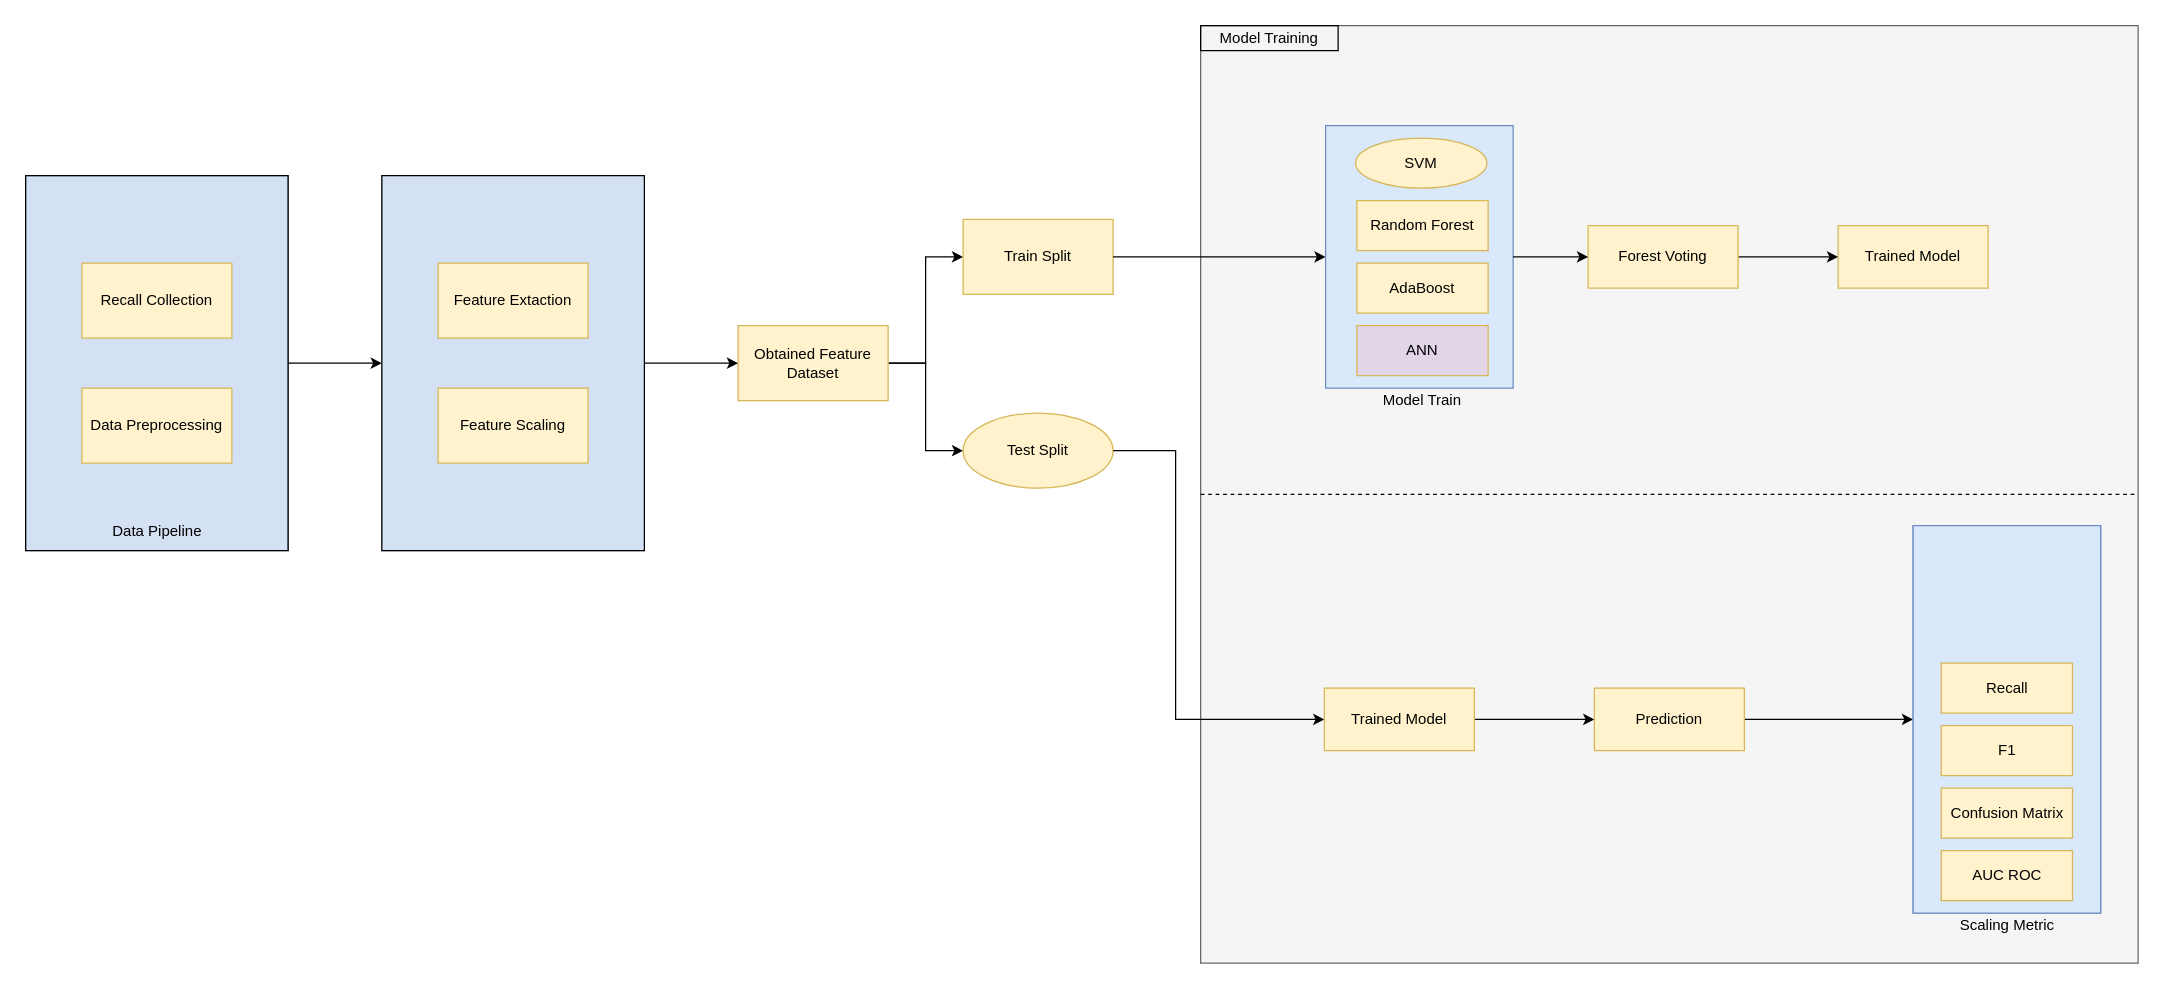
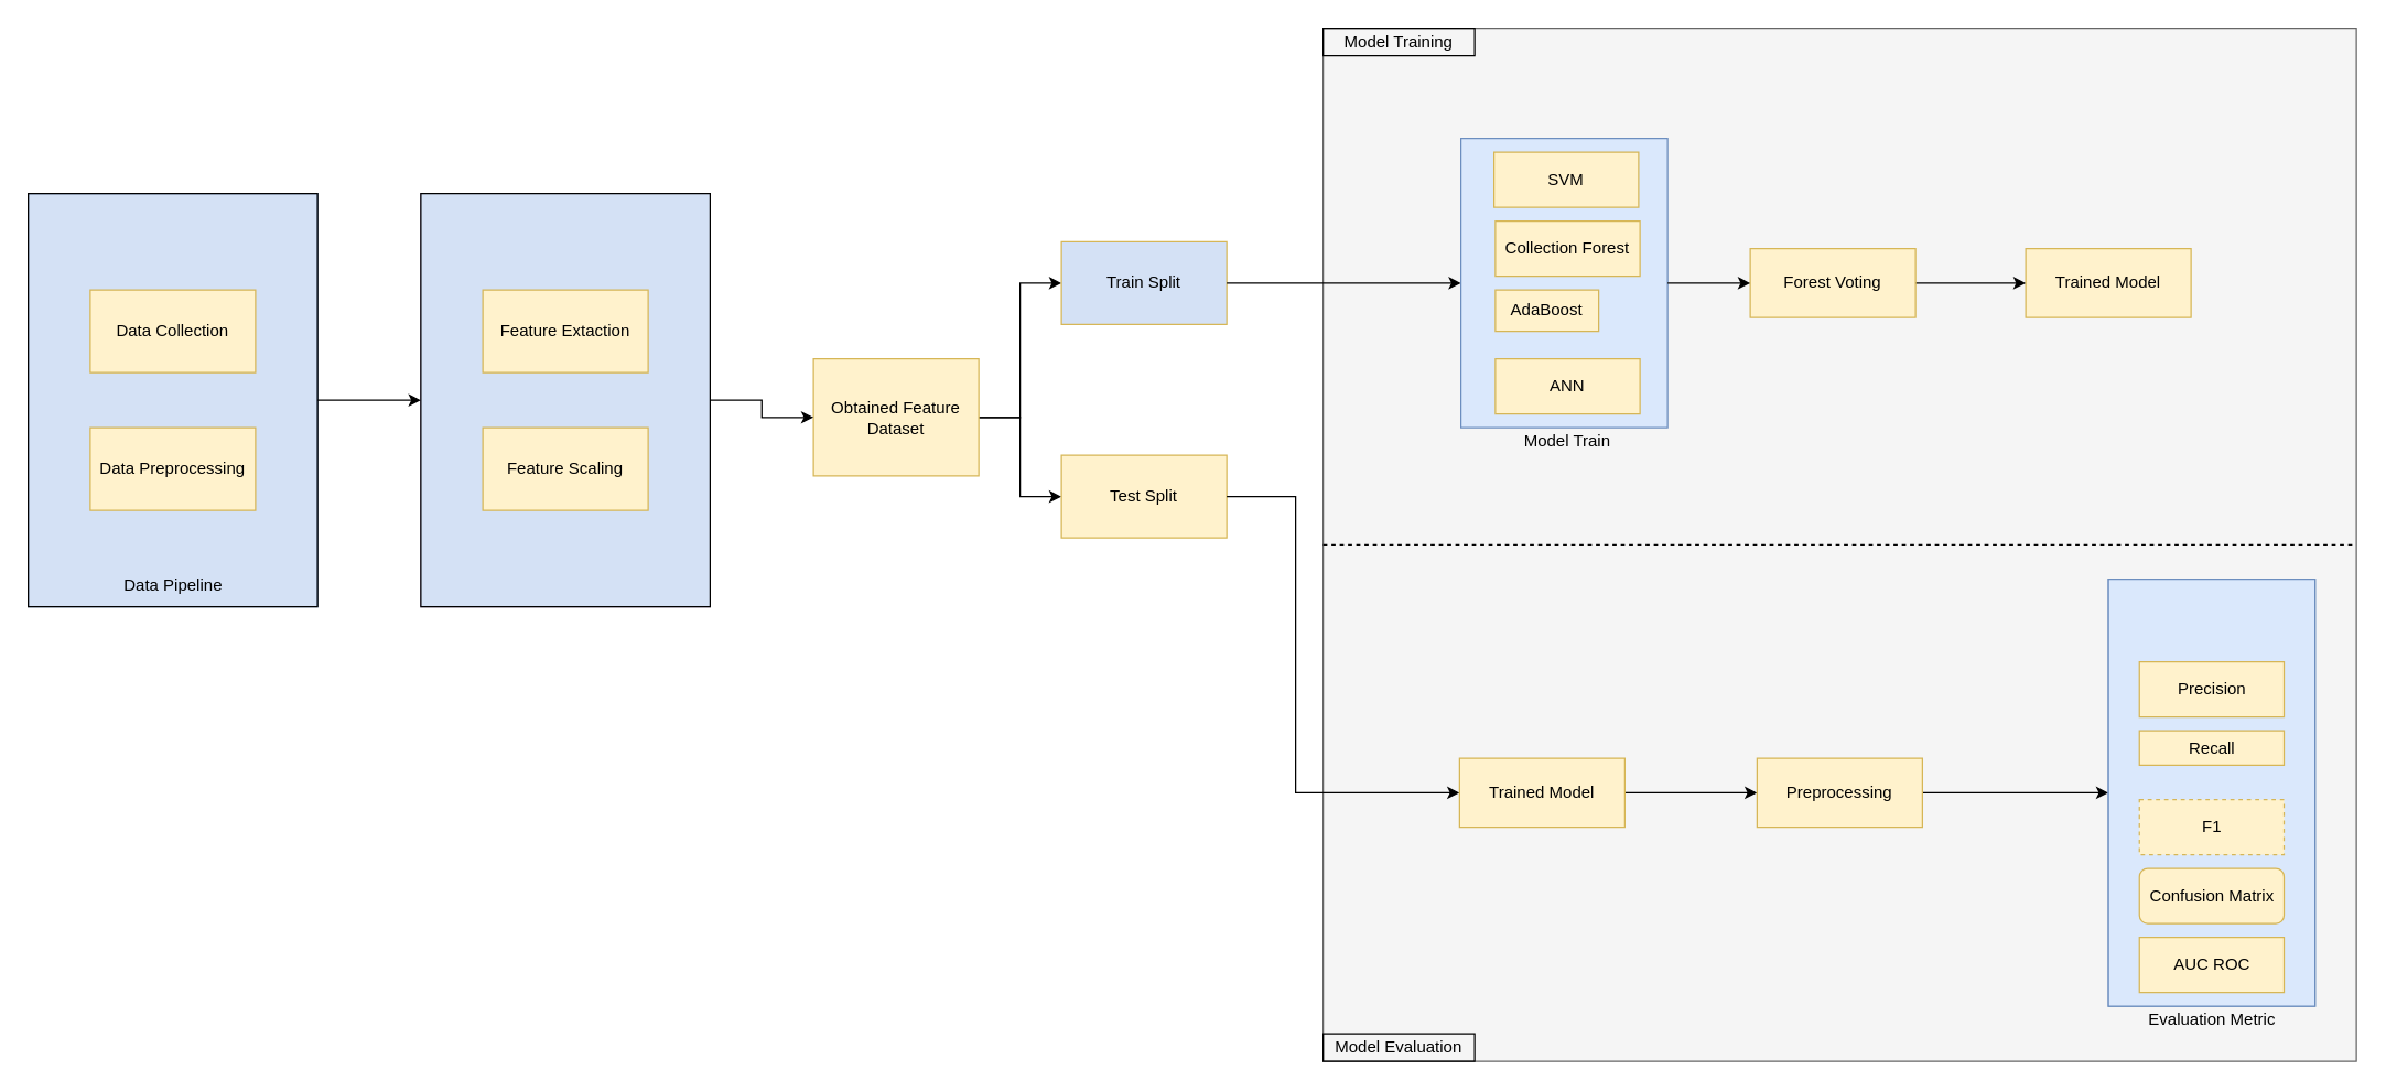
  <mxCell id="0" />
  <mxCell id="1" parent="0" />
  <mxCell id="2" value="" style="group;fillColor=#e1d5e7;strokeColor=#9673a6;fillStyle=auto;" vertex="1" connectable="0" parent="1"><mxGeometry x="305" y="140" width="210" height="300" as="geometry" /></mxCell>
  <mxCell id="3" value="" style="rounded=0;whiteSpace=wrap;html=1;fillColor=#D4E1F5;" vertex="1" parent="2"><mxGeometry width="210" height="300" as="geometry" /></mxCell>
  <mxCell id="4" value="Feature Scaling" style="rounded=0;whiteSpace=wrap;html=1;fillColor=#fff2cc;strokeColor=#d6b656;" vertex="1" parent="2"><mxGeometry x="45" y="170" width="120" height="60" as="geometry" /></mxCell>
  <mxCell id="5" value="Feature Extaction" style="rounded=0;whiteSpace=wrap;html=1;fillColor=#fff2cc;strokeColor=#d6b656;" vertex="1" parent="2"><mxGeometry x="45" y="70" width="120" height="60" as="geometry" /></mxCell>
  <mxCell id="6" value="" style="group;fillColor=#D4E1F5;strokeColor=#6c8ebf;" vertex="1" connectable="0" parent="1"><mxGeometry x="20" y="140" width="210" height="300" as="geometry" /></mxCell>
  <mxCell id="7" value="" style="rounded=0;whiteSpace=wrap;html=1;gradientColor=none;fillColor=none;" vertex="1" parent="6"><mxGeometry width="210" height="300" as="geometry" /></mxCell>
- <mxCell id="8" value="Recall Collection" style="rounded=0;whiteSpace=wrap;html=1;fillColor=#fff2cc;strokeColor=#d6b656;" vertex="1" parent="6"><mxGeometry x="45" y="70" width="120" height="60" as="geometry" /></mxCell>
+ <mxCell id="8" value="Data Collection" style="rounded=0;whiteSpace=wrap;html=1;fillColor=#fff2cc;strokeColor=#d6b656;" vertex="1" parent="6"><mxGeometry x="45" y="70" width="120" height="60" as="geometry" /></mxCell>
  <mxCell id="9" value="Data Preprocessing" style="rounded=0;whiteSpace=wrap;html=1;fillColor=#fff2cc;strokeColor=#d6b656;" vertex="1" parent="6"><mxGeometry x="45" y="170" width="120" height="60" as="geometry" /></mxCell>
  <mxCell id="10" value="Data Pipeline" style="text;html=1;strokeColor=none;fillColor=none;align=center;verticalAlign=middle;whiteSpace=wrap;rounded=0;" vertex="1" parent="6"><mxGeometry x="62.5" y="270" width="85" height="30" as="geometry" /></mxCell>
  <mxCell id="11" style="edgeStyle=orthogonalEdgeStyle;rounded=0;orthogonalLoop=1;jettySize=auto;html=1;exitX=1;exitY=0.5;exitDx=0;exitDy=0;entryX=0;entryY=0.5;entryDx=0;entryDy=0;" edge="1" parent="1" source="13" target="14"><mxGeometry relative="1" as="geometry" /></mxCell>
  <mxCell id="12" style="edgeStyle=orthogonalEdgeStyle;rounded=0;orthogonalLoop=1;jettySize=auto;html=1;entryX=0;entryY=0.5;entryDx=0;entryDy=0;" edge="1" parent="1" source="13" target="15"><mxGeometry relative="1" as="geometry" /></mxCell>
- <mxCell id="13" value="Obtained Feature Dataset" style="rounded=0;whiteSpace=wrap;html=1;fillColor=#fff2cc;strokeColor=#d6b656;" vertex="1" parent="1"><mxGeometry x="590" y="260" width="120" height="60" as="geometry" /></mxCell>
- <mxCell id="14" value="Train Split" style="rounded=0;whiteSpace=wrap;html=1;fillColor=#fff2cc;strokeColor=#d6b656;" vertex="1" parent="1"><mxGeometry x="770" y="175" width="120" height="60" as="geometry" /></mxCell>
- <mxCell id="15" value="Test Split" style="ellipse;whiteSpace=wrap;html=1;fillColor=#fff2cc;strokeColor=#d6b656;" vertex="1" parent="1"><mxGeometry x="770" y="330" width="120" height="60" as="geometry" /></mxCell>
+ <mxCell id="13" value="Obtained Feature Dataset" style="rounded=0;whiteSpace=wrap;html=1;fillColor=#fff2cc;strokeColor=#d6b656;" vertex="1" parent="1"><mxGeometry x="590" y="260" width="120" height="85" as="geometry" /></mxCell>
+ <mxCell id="14" value="Train Split" style="rounded=0;whiteSpace=wrap;html=1;fillColor=#d4e1f5;strokeColor=#d6b656;" vertex="1" parent="1"><mxGeometry x="770" y="175" width="120" height="60" as="geometry" /></mxCell>
+ <mxCell id="15" value="Test Split" style="rounded=0;whiteSpace=wrap;html=1;fillColor=#fff2cc;strokeColor=#d6b656;" vertex="1" parent="1"><mxGeometry x="770" y="330" width="120" height="60" as="geometry" /></mxCell>
  <mxCell id="16" value="" style="rounded=0;whiteSpace=wrap;html=1;fillColor=#f5f5f5;fontColor=#333333;strokeColor=#666666;" vertex="1" parent="1"><mxGeometry x="960" y="20" width="750" height="750" as="geometry" /></mxCell>
  <mxCell id="17" style="edgeStyle=orthogonalEdgeStyle;rounded=0;orthogonalLoop=1;jettySize=auto;html=1;exitX=1;exitY=0.5;exitDx=0;exitDy=0;entryX=0;entryY=0.5;entryDx=0;entryDy=0;" edge="1" parent="1" source="15" target="25"><mxGeometry relative="1" as="geometry"><Array as="points"><mxPoint x="940" y="360" /><mxPoint x="940" y="575" /></Array></mxGeometry></mxCell>
  <mxCell id="18" style="edgeStyle=orthogonalEdgeStyle;rounded=0;orthogonalLoop=1;jettySize=auto;html=1;exitX=1;exitY=0.5;exitDx=0;exitDy=0;" edge="1" parent="1" source="14" target="36"><mxGeometry relative="1" as="geometry" /></mxCell>
  <mxCell id="19" value="" style="endArrow=none;dashed=1;html=1;rounded=0;exitX=0;exitY=0.5;exitDx=0;exitDy=0;entryX=1;entryY=0.5;entryDx=0;entryDy=0;" edge="1" parent="1" source="16" target="16"><mxGeometry width="50" height="50" relative="1" as="geometry"><mxPoint x="1020" y="360" as="sourcePoint" /><mxPoint x="1070" y="310" as="targetPoint" /></mxGeometry></mxCell>
  <mxCell id="20" value="Trained Model" style="rounded=0;whiteSpace=wrap;html=1;fillColor=#fff2cc;strokeColor=#d6b656;" vertex="1" parent="1"><mxGeometry x="1470" y="180" width="120" height="50" as="geometry" /></mxCell>
  <mxCell id="21" style="edgeStyle=orthogonalEdgeStyle;rounded=0;orthogonalLoop=1;jettySize=auto;html=1;exitX=1;exitY=0.5;exitDx=0;exitDy=0;entryX=0;entryY=0.5;entryDx=0;entryDy=0;" edge="1" parent="1" source="22" target="20"><mxGeometry relative="1" as="geometry" /></mxCell>
  <mxCell id="22" value="Forest Voting" style="rounded=0;whiteSpace=wrap;html=1;fillColor=#fff2cc;strokeColor=#d6b656;" vertex="1" parent="1"><mxGeometry x="1270" y="180" width="120" height="50" as="geometry" /></mxCell>
  <mxCell id="23" value="Model Training" style="text;html=1;strokeColor=default;fillColor=none;align=center;verticalAlign=middle;whiteSpace=wrap;rounded=0;" vertex="1" parent="1"><mxGeometry x="960" y="20" width="110" height="20" as="geometry" /></mxCell>
  <mxCell id="24" style="edgeStyle=orthogonalEdgeStyle;rounded=0;orthogonalLoop=1;jettySize=auto;html=1;exitX=1;exitY=0.5;exitDx=0;exitDy=0;" edge="1" parent="1" source="25" target="27"><mxGeometry relative="1" as="geometry" /></mxCell>
  <mxCell id="25" value="Trained Model" style="rounded=0;whiteSpace=wrap;html=1;fillColor=#fff2cc;strokeColor=#d6b656;" vertex="1" parent="1"><mxGeometry x="1059" y="550" width="120" height="50" as="geometry" /></mxCell>
  <mxCell id="26" style="edgeStyle=orthogonalEdgeStyle;rounded=0;orthogonalLoop=1;jettySize=auto;html=1;exitX=1;exitY=0.5;exitDx=0;exitDy=0;" edge="1" parent="1" source="27" target="29"><mxGeometry relative="1" as="geometry" /></mxCell>
- <mxCell id="27" value="Prediction" style="rounded=0;whiteSpace=wrap;html=1;fillColor=#fff2cc;strokeColor=#d6b656;" vertex="1" parent="1"><mxGeometry x="1275" y="550" width="120" height="50" as="geometry" /></mxCell>
+ <mxCell id="27" value="Preprocessing" style="rounded=0;whiteSpace=wrap;html=1;fillColor=#fff2cc;strokeColor=#d6b656;" vertex="1" parent="1"><mxGeometry x="1275" y="550" width="120" height="50" as="geometry" /></mxCell>
  <mxCell id="28" value="" style="group;fillColor=#dae8fc;strokeColor=#6c8ebf;" vertex="1" connectable="0" parent="1"><mxGeometry x="1530" y="420" width="150" height="310" as="geometry" /></mxCell>
  <mxCell id="29" value="" style="rounded=0;whiteSpace=wrap;html=1;fillColor=#dae8fc;strokeColor=#6c8ebf;" vertex="1" parent="28"><mxGeometry width="150" height="310" as="geometry" /></mxCell>
- <mxCell id="31" value="Recall" style="rounded=0;whiteSpace=wrap;html=1;fillColor=#fff2cc;strokeColor=#d6b656;" vertex="1" parent="28"><mxGeometry x="22.5" y="110" width="105" height="40" as="geometry" /></mxCell>
- <mxCell id="32" value="F1" style="rounded=0;whiteSpace=wrap;html=1;fillColor=#fff2cc;strokeColor=#d6b656;" vertex="1" parent="28"><mxGeometry x="22.5" y="160" width="105" height="40" as="geometry" /></mxCell>
+ <mxCell id="30" value="Precision" style="rounded=0;whiteSpace=wrap;html=1;fillColor=#fff2cc;strokeColor=#d6b656;" vertex="1" parent="28"><mxGeometry x="22.5" y="60" width="105" height="40" as="geometry" /></mxCell>
+ <mxCell id="31" value="Recall" style="rounded=0;whiteSpace=wrap;html=1;fillColor=#fff2cc;strokeColor=#d6b656;" vertex="1" parent="28"><mxGeometry x="22.5" y="110" width="105" height="25" as="geometry" /></mxCell>
+ <mxCell id="32" value="F1" style="rounded=0;whiteSpace=wrap;html=1;fillColor=#fff2cc;strokeColor=#d6b656;dashed=1;" vertex="1" parent="28"><mxGeometry x="22.5" y="160" width="105" height="40" as="geometry" /></mxCell>
  <mxCell id="33" value="AUC ROC" style="rounded=0;whiteSpace=wrap;html=1;fillColor=#fff2cc;strokeColor=#d6b656;" vertex="1" parent="28"><mxGeometry x="22.5" y="260" width="105" height="40" as="geometry" /></mxCell>
- <mxCell id="34" value="Confusion Matrix" style="rounded=0;whiteSpace=wrap;html=1;fillColor=#fff2cc;strokeColor=#d6b656;" vertex="1" parent="28"><mxGeometry x="22.5" y="210" width="105" height="40" as="geometry" /></mxCell>
+ <mxCell id="34" value="Confusion Matrix" style="whiteSpace=wrap;html=1;fillColor=#fff2cc;strokeColor=#d6b656;rounded=1;" vertex="1" parent="28"><mxGeometry x="22.5" y="210" width="105" height="40" as="geometry" /></mxCell>
  <mxCell id="35" value="" style="group" vertex="1" connectable="0" parent="1"><mxGeometry x="1060" y="100" width="150" height="230" as="geometry" /></mxCell>
  <mxCell id="36" value="" style="rounded=0;whiteSpace=wrap;html=1;fillColor=#dae8fc;strokeColor=#6c8ebf;" vertex="1" parent="35"><mxGeometry width="150" height="210" as="geometry" /></mxCell>
- <mxCell id="37" value="SVM" style="ellipse;whiteSpace=wrap;html=1;fillColor=#fff2cc;strokeColor=#d6b656;" vertex="1" parent="35"><mxGeometry x="24" y="10" width="105" height="40" as="geometry" /></mxCell>
- <mxCell id="38" value="Random Forest" style="rounded=0;whiteSpace=wrap;html=1;fillColor=#fff2cc;strokeColor=#d6b656;" vertex="1" parent="35"><mxGeometry x="25" y="60" width="105" height="40" as="geometry" /></mxCell>
- <mxCell id="39" value="AdaBoost" style="rounded=0;whiteSpace=wrap;html=1;fillColor=#fff2cc;strokeColor=#d6b656;" vertex="1" parent="35"><mxGeometry x="25" y="110" width="105" height="40" as="geometry" /></mxCell>
- <mxCell id="40" value="ANN" style="rounded=0;whiteSpace=wrap;html=1;fillColor=#e1d5e7;strokeColor=#d6b656;" vertex="1" parent="35"><mxGeometry x="25" y="160" width="105" height="40" as="geometry" /></mxCell>
+ <mxCell id="37" value="SVM" style="rounded=0;whiteSpace=wrap;html=1;fillColor=#fff2cc;strokeColor=#d6b656;" vertex="1" parent="35"><mxGeometry x="24" y="10" width="105" height="40" as="geometry" /></mxCell>
+ <mxCell id="38" value="Collection Forest" style="rounded=0;whiteSpace=wrap;html=1;fillColor=#fff2cc;strokeColor=#d6b656;" vertex="1" parent="35"><mxGeometry x="25" y="60" width="105" height="40" as="geometry" /></mxCell>
+ <mxCell id="39" value="AdaBoost" style="rounded=0;whiteSpace=wrap;html=1;fillColor=#fff2cc;strokeColor=#d6b656;" vertex="1" parent="35"><mxGeometry x="25" y="110" width="75" height="30" as="geometry" /></mxCell>
+ <mxCell id="40" value="ANN" style="rounded=0;whiteSpace=wrap;html=1;fillColor=#fff2cc;strokeColor=#d6b656;" vertex="1" parent="35"><mxGeometry x="25" y="160" width="105" height="40" as="geometry" /></mxCell>
  <mxCell id="41" value="Model Train" style="text;html=1;strokeColor=none;fillColor=none;align=center;verticalAlign=middle;whiteSpace=wrap;rounded=0;" vertex="1" parent="35"><mxGeometry x="30" y="210" width="95" height="20" as="geometry" /></mxCell>
- <mxCell id="42" value="Scaling Metric" style="text;html=1;strokeColor=none;fillColor=none;align=center;verticalAlign=middle;whiteSpace=wrap;rounded=0;" vertex="1" parent="1"><mxGeometry x="1557.5" y="730" width="95" height="20" as="geometry" /></mxCell>
+ <mxCell id="42" value="Evaluation Metric" style="text;html=1;strokeColor=none;fillColor=none;align=center;verticalAlign=middle;whiteSpace=wrap;rounded=0;" vertex="1" parent="1"><mxGeometry x="1557.5" y="730" width="95" height="20" as="geometry" /></mxCell>
  <mxCell id="43" style="edgeStyle=orthogonalEdgeStyle;rounded=0;orthogonalLoop=1;jettySize=auto;html=1;exitX=1;exitY=0.5;exitDx=0;exitDy=0;entryX=0;entryY=0.5;entryDx=0;entryDy=0;" edge="1" parent="1" source="7" target="3"><mxGeometry relative="1" as="geometry" /></mxCell>
  <mxCell id="44" style="edgeStyle=orthogonalEdgeStyle;rounded=0;orthogonalLoop=1;jettySize=auto;html=1;exitX=1;exitY=0.5;exitDx=0;exitDy=0;entryX=0;entryY=0.5;entryDx=0;entryDy=0;" edge="1" parent="1" source="3" target="13"><mxGeometry relative="1" as="geometry" /></mxCell>
+ <mxCell id="45" value="Model Evaluation" style="text;html=1;strokeColor=default;fillColor=none;align=center;verticalAlign=middle;whiteSpace=wrap;rounded=0;" vertex="1" parent="1"><mxGeometry x="960" y="750" width="110" height="20" as="geometry" /></mxCell>
  <mxCell id="46" style="edgeStyle=orthogonalEdgeStyle;rounded=0;orthogonalLoop=1;jettySize=auto;html=1;exitX=1;exitY=0.5;exitDx=0;exitDy=0;entryX=0;entryY=0.5;entryDx=0;entryDy=0;" edge="1" parent="1" source="36" target="22"><mxGeometry relative="1" as="geometry" /></mxCell>
